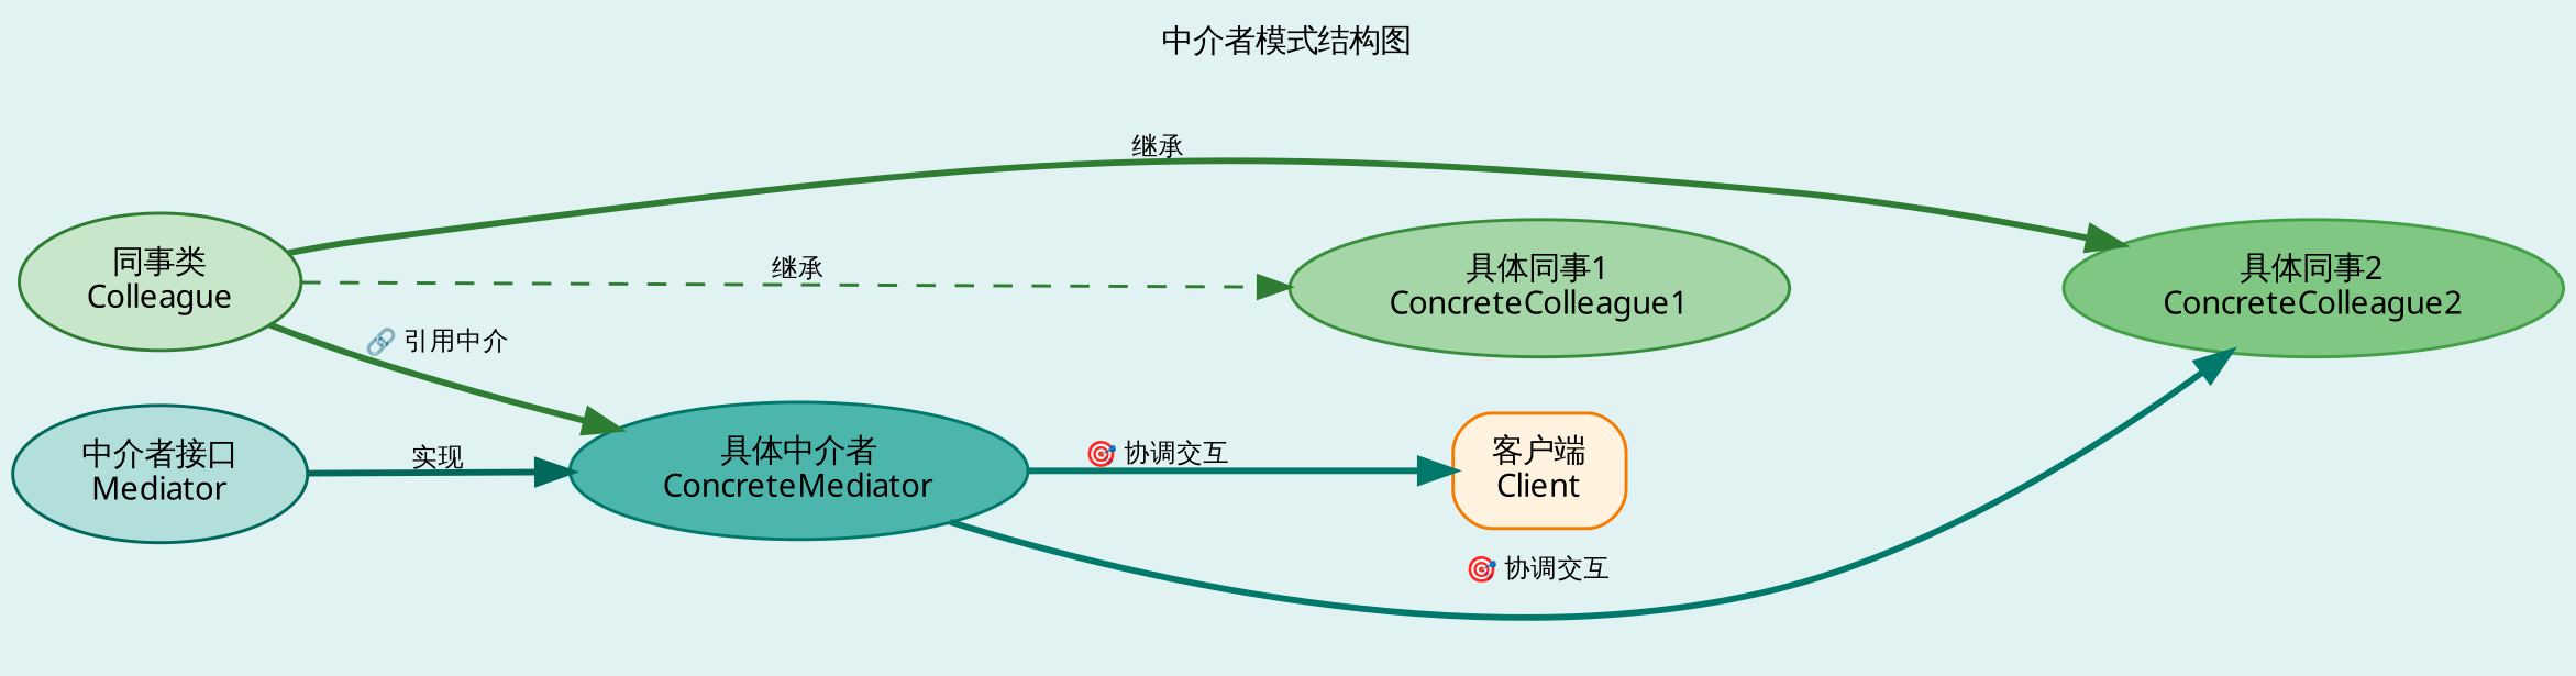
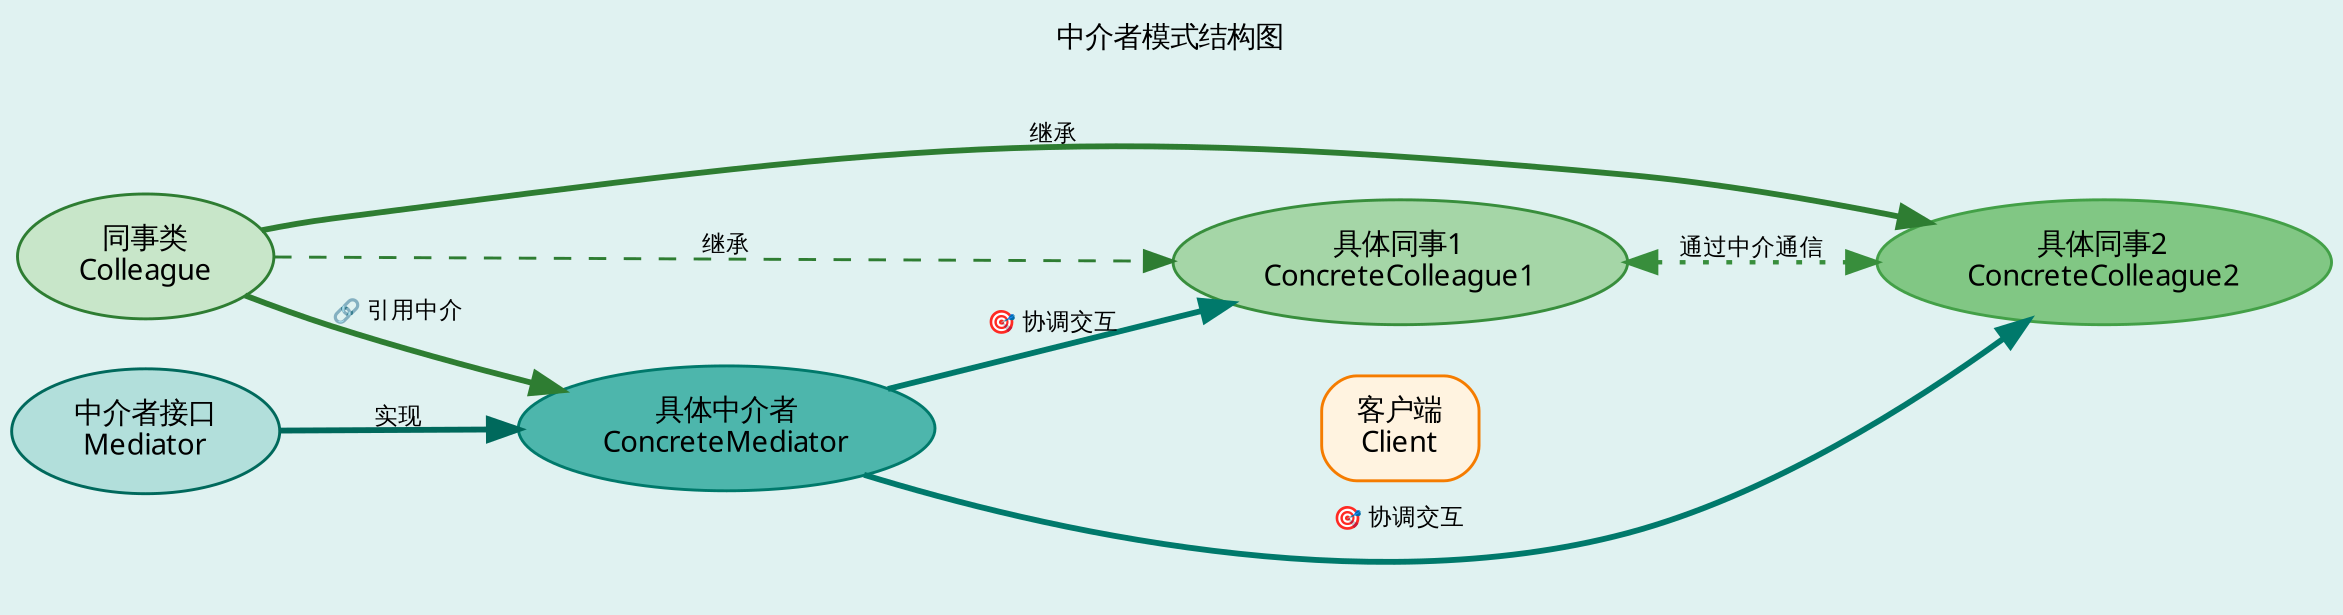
  digraph {
    bgcolor="#e0f2f1"
    fontname="Microsoft YaHei"
    fontsize=10
    label="中介者模式结构图"
    labelloc=t
    rankdir=LR
    node [fontname="Microsoft YaHei" fontsize=10 style="filled,rounded"]
    edge [color="#2e7d32" fontname="Microsoft YaHei" fontsize=8 style=bold]
    n1 [color="#00695c" fillcolor="#b2dfdb" label="中介者接口\nMediator"]
    n2 [color="#00796b" fillcolor="#4db6ac" label="具体中介者\nConcreteMediator"]
    n3 [color="#388e3c" fillcolor="#a5d6a7" label="具体同事1\nConcreteColleague1"]
    n4 [color="#43a047" fillcolor="#81c784" label="具体同事2\nConcreteColleague2"]
    n5 [color="#2e7d32" fillcolor="#c8e6c9" label="同事类\nColleague"]
    n6 [color="#f57c00" fillcolor="#fff3e0" label="客户端\nClient" shape=box]
    n1 -> n2 [color="#00695c" label="实现"]
-   n2 -> n6 [color="#00796b" label="🎯 协调交互"]
+   n2 -> n3 [color="#00796b" label="🎯 协调交互"]
    n2 -> n4 [color="#00796b" label="🎯 协调交互"]
+   n3 -> n4 [color="#388e3c" dir=both label="通过中介通信" penwidth=1.5 style=dotted]
    n5 -> n2 [label="🔗 引用中介"]
    n5 -> n3 [label="继承" style=dashed]
    n5 -> n4 [label="继承"]
  }
